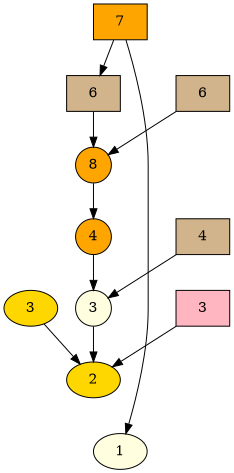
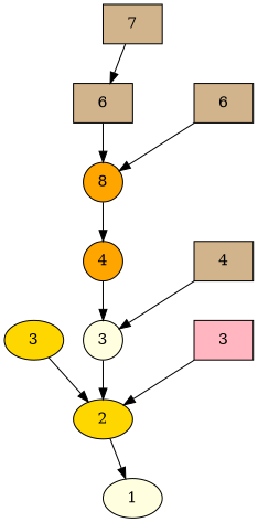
  digraph {
    rankdir=TB
    node [fillcolor=orange shape=box style=filled]
    n1 [fillcolor=gold label=3 shape=ellipse]
    n2 [fillcolor=lightyellow label=3 shape=circle]
    n3 [fillcolor=lightpink label=3]
    n4 [label=4 shape=circle]
    n5 [fillcolor=tan label=4]
    n6 [fillcolor=tan label=6]
    n7 [fillcolor=tan label=6]
    n8 [fillcolor=gold label=2 shape=ellipse]
    n9 [label=8 shape=circle]
    n10 [fillcolor=lightyellow label=1 shape=ellipse]
-   n11 [label=7]
+   n11 [fillcolor=tan label=7]
    subgraph sub_1 {
      rank=same
      n1
      n2
      n3
    }
    subgraph sub_2 {
      rank=same
      n4
      n5
    }
    subgraph sub_3 {
      rank=same
      n6
      n7
    }
    n1 -> n8 [constraint=false]
    n2 -> n8
    n3 -> n8 [constraint=false]
    n4 -> n2
    n5 -> n2 [constraint=false]
    n6 -> n9
    n7 -> n9 [constraint=false]
-   n11 -> n10
+   n8 -> n10
    n9 -> n4
    n11 -> n6
  }
